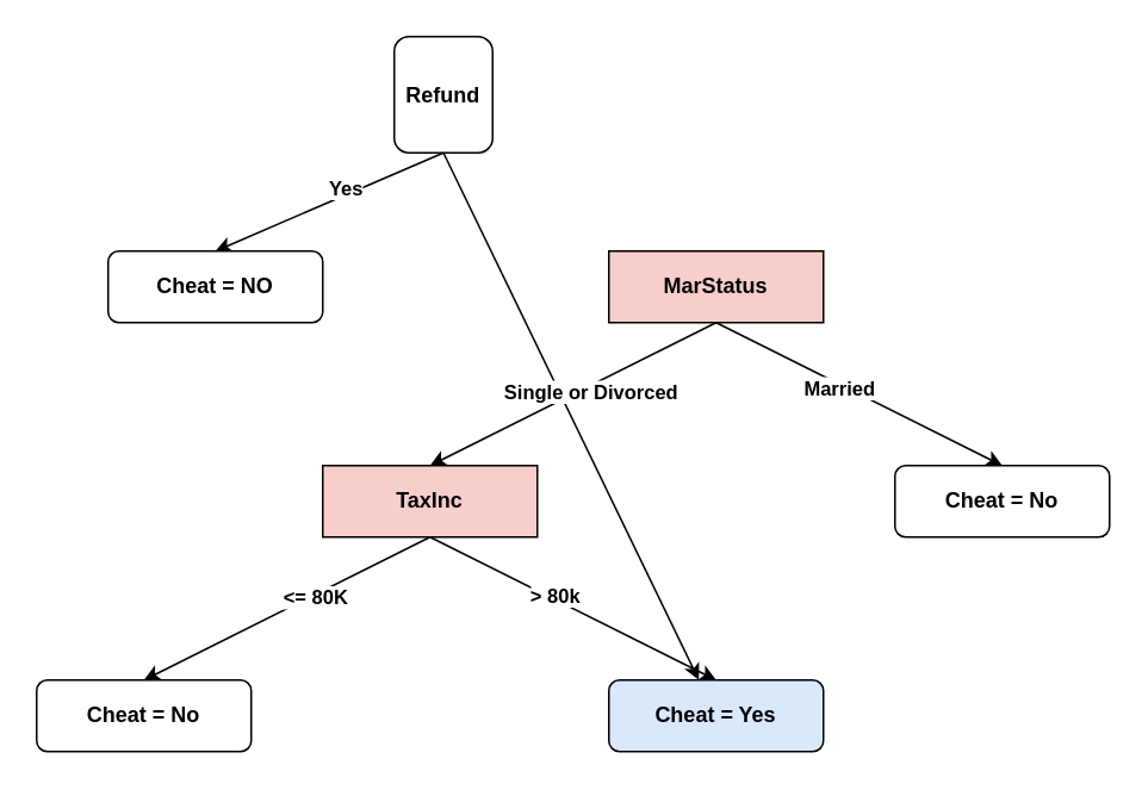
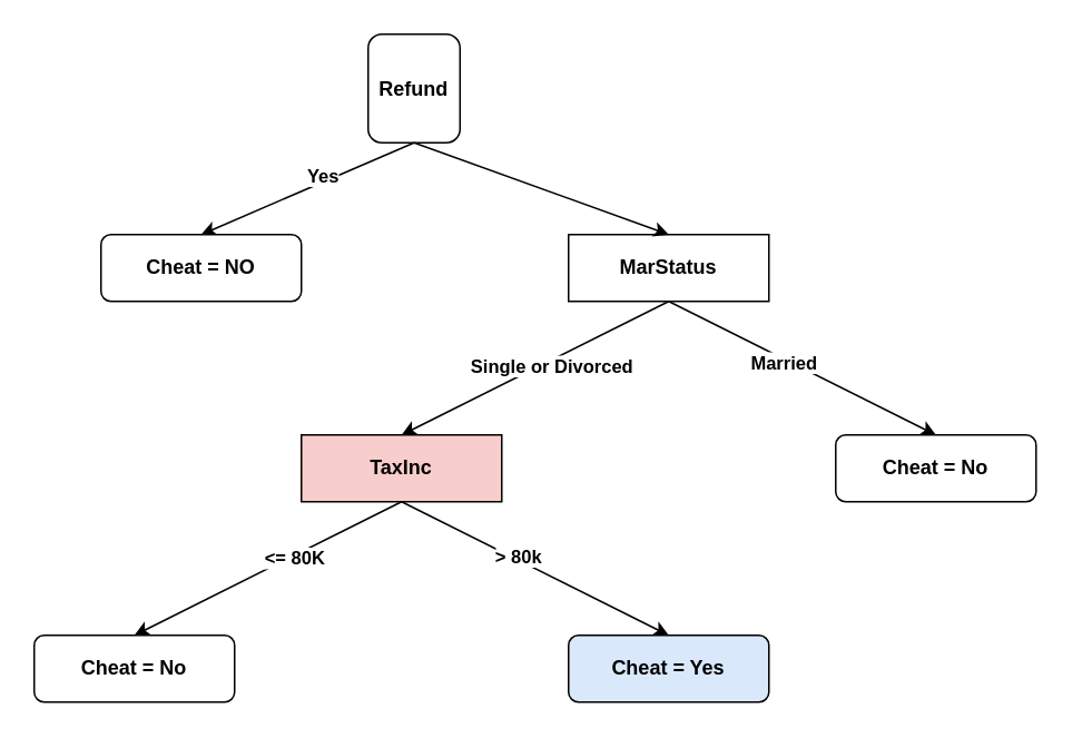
  <mxCell id="0" />
  <mxCell id="1" parent="0" />
  <mxCell id="2" value="&lt;b&gt;Refund&lt;/b&gt;" style="rounded=1;whiteSpace=wrap;html=1;" vertex="1" parent="1"><mxGeometry x="220" y="20" width="55" height="65" as="geometry" /></mxCell>
- <mxCell id="3" value="&lt;b&gt;MarStatus&lt;/b&gt;" style="rounded=0;whiteSpace=wrap;html=1;fillColor=#f8cecc;" vertex="1" parent="1"><mxGeometry x="340" y="140" width="120" height="40" as="geometry" /></mxCell>
+ <mxCell id="3" value="&lt;b&gt;MarStatus&lt;/b&gt;" style="rounded=0;whiteSpace=wrap;html=1;" vertex="1" parent="1"><mxGeometry x="340" y="140" width="120" height="40" as="geometry" /></mxCell>
  <mxCell id="4" value="&lt;b&gt;TaxInc&lt;/b&gt;" style="rounded=0;whiteSpace=wrap;html=1;fillColor=#f8cecc;" vertex="1" parent="1"><mxGeometry x="180" y="260" width="120" height="40" as="geometry" /></mxCell>
  <mxCell id="5" value="" style="endArrow=classic;html=1;rounded=0;exitX=0.5;exitY=1;exitDx=0;exitDy=0;entryX=0.5;entryY=0;entryDx=0;entryDy=0;" edge="1" parent="1" source="2"><mxGeometry width="50" height="50" relative="1" as="geometry"><mxPoint x="330" y="280" as="sourcePoint" /><mxPoint x="120" y="140" as="targetPoint" /></mxGeometry></mxCell>
  <mxCell id="6" value="&lt;b&gt;Yes&lt;/b&gt;" style="edgeLabel;html=1;align=center;verticalAlign=middle;resizable=0;points=[];" vertex="1" connectable="0" parent="5"><mxGeometry x="-0.159" y="-4" relative="1" as="geometry"><mxPoint as="offset" /></mxGeometry></mxCell>
- <mxCell id="7" value="" style="endArrow=classic;html=1;rounded=0;exitX=0.5;exitY=1;exitDx=0;exitDy=0;" edge="1" parent="1" source="2" target="19"><mxGeometry width="50" height="50" relative="1" as="geometry"><mxPoint x="330" y="280" as="sourcePoint" /><mxPoint x="380" y="230" as="targetPoint" /></mxGeometry></mxCell>
+ <mxCell id="7" value="" style="endArrow=classic;html=1;rounded=0;exitX=0.5;exitY=1;exitDx=0;exitDy=0;entryX=0.5;entryY=0;entryDx=0;entryDy=0;" edge="1" parent="1" source="2" target="3"><mxGeometry width="50" height="50" relative="1" as="geometry"><mxPoint x="330" y="280" as="sourcePoint" /><mxPoint x="380" y="230" as="targetPoint" /></mxGeometry></mxCell>
  <mxCell id="8" value="" style="endArrow=classic;html=1;rounded=0;entryX=0.5;entryY=0;entryDx=0;entryDy=0;" edge="1" parent="1"><mxGeometry width="50" height="50" relative="1" as="geometry"><mxPoint x="400" y="180" as="sourcePoint" /><mxPoint x="560" y="260" as="targetPoint" /></mxGeometry></mxCell>
  <mxCell id="9" value="&lt;b&gt;Married&lt;/b&gt;" style="edgeLabel;html=1;align=center;verticalAlign=middle;resizable=0;points=[];" vertex="1" connectable="0" parent="8"><mxGeometry x="-0.125" y="-2" relative="1" as="geometry"><mxPoint as="offset" /></mxGeometry></mxCell>
  <mxCell id="10" value="" style="endArrow=classic;html=1;rounded=0;entryX=0.5;entryY=0;entryDx=0;entryDy=0;" edge="1" parent="1" target="4"><mxGeometry width="50" height="50" relative="1" as="geometry"><mxPoint x="400" y="180" as="sourcePoint" /><mxPoint x="400" y="270" as="targetPoint" /></mxGeometry></mxCell>
  <mxCell id="11" value="&lt;b&gt;Single or Divorced&lt;br&gt;&lt;/b&gt;" style="edgeLabel;html=1;align=center;verticalAlign=middle;resizable=0;points=[];" vertex="1" connectable="0" parent="10"><mxGeometry x="-0.11" y="3" relative="1" as="geometry"><mxPoint as="offset" /></mxGeometry></mxCell>
  <mxCell id="12" value="" style="endArrow=classic;html=1;rounded=0;entryX=0.5;entryY=0;entryDx=0;entryDy=0;" edge="1" parent="1"><mxGeometry width="50" height="50" relative="1" as="geometry"><mxPoint x="240" y="300" as="sourcePoint" /><mxPoint x="400" y="380" as="targetPoint" /></mxGeometry></mxCell>
  <mxCell id="13" value="&lt;div&gt;&lt;b&gt;&amp;gt; 80k&lt;/b&gt;&lt;/div&gt;" style="edgeLabel;html=1;align=center;verticalAlign=middle;resizable=0;points=[];" vertex="1" connectable="0" parent="12"><mxGeometry x="-0.135" y="2" relative="1" as="geometry"><mxPoint as="offset" /></mxGeometry></mxCell>
  <mxCell id="14" value="" style="endArrow=classic;html=1;rounded=0;entryX=0.5;entryY=0;entryDx=0;entryDy=0;" edge="1" parent="1"><mxGeometry width="50" height="50" relative="1" as="geometry"><mxPoint x="240" y="300" as="sourcePoint" /><mxPoint x="80" y="380" as="targetPoint" /></mxGeometry></mxCell>
  <mxCell id="15" value="&lt;b&gt;&amp;lt;= 80K&lt;/b&gt;" style="edgeLabel;html=1;align=center;verticalAlign=middle;resizable=0;points=[];" vertex="1" connectable="0" parent="14"><mxGeometry x="-0.18" y="1" relative="1" as="geometry"><mxPoint as="offset" /></mxGeometry></mxCell>
  <mxCell id="16" value="&lt;b&gt;Cheat = NO&lt;/b&gt;" style="rounded=1;whiteSpace=wrap;html=1;" vertex="1" parent="1"><mxGeometry x="60" y="140" width="120" height="40" as="geometry" /></mxCell>
  <mxCell id="17" value="&lt;b&gt;Cheat = No&lt;/b&gt;" style="rounded=1;whiteSpace=wrap;html=1;" vertex="1" parent="1"><mxGeometry x="500" y="260" width="120" height="40" as="geometry" /></mxCell>
  <mxCell id="18" value="&lt;b&gt;Cheat = No&lt;/b&gt;" style="rounded=1;whiteSpace=wrap;html=1;" vertex="1" parent="1"><mxGeometry x="20" y="380" width="120" height="40" as="geometry" /></mxCell>
  <mxCell id="19" value="&lt;b&gt;Cheat = Yes&lt;/b&gt;" style="rounded=1;whiteSpace=wrap;html=1;fillColor=#dae8fc;" vertex="1" parent="1"><mxGeometry x="340" y="380" width="120" height="40" as="geometry" /></mxCell>
